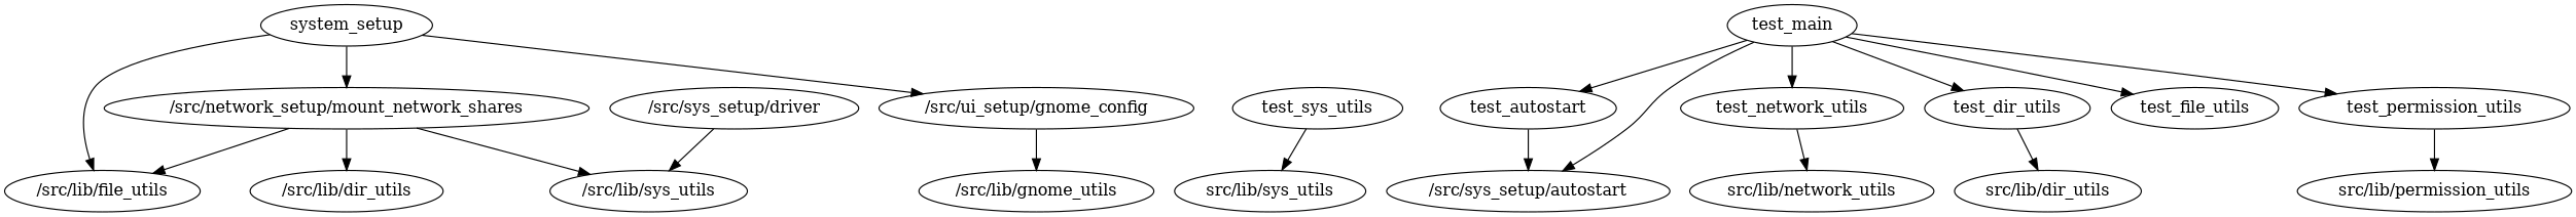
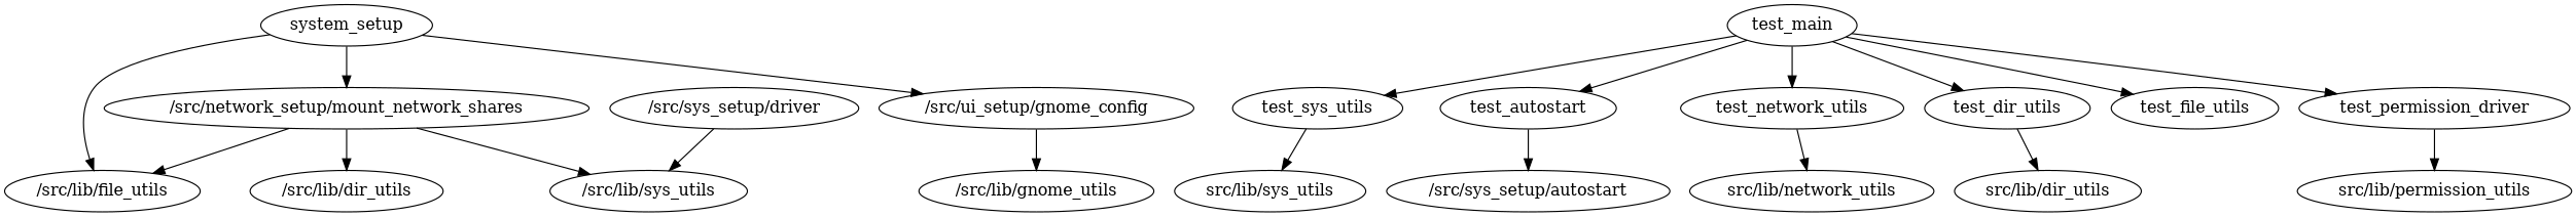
  digraph {
    system_setup
    "/src/network_setup/mount_network_shares"
    "/src/ui_setup/gnome_config"
    "/src/lib/file_utils"
    "/src/sys_setup/driver"
    "/src/lib/sys_utils"
    "/src/lib/dir_utils"
    "/src/lib/gnome_utils"
    test_sys_utils
    "src/lib/sys_utils"
    test_autostart
    "/src/sys_setup/autostart"
    test_network_utils
    "src/lib/network_utils"
    test_main
    test_dir_utils
    test_file_utils
-   test_permission_utils
+   test_permission_utils [label=test_permission_driver]
    "src/lib/dir_utils"
    "src/lib/permission_utils"
    system_setup -> "/src/network_setup/mount_network_shares"
    system_setup -> "/src/ui_setup/gnome_config"
    system_setup -> "/src/lib/file_utils"
    "/src/network_setup/mount_network_shares" -> "/src/lib/file_utils"
    "/src/network_setup/mount_network_shares" -> "/src/lib/sys_utils"
    "/src/network_setup/mount_network_shares" -> "/src/lib/dir_utils"
    "/src/ui_setup/gnome_config" -> "/src/lib/gnome_utils"
    "/src/sys_setup/driver" -> "/src/lib/sys_utils"
    test_sys_utils -> "src/lib/sys_utils"
    test_autostart -> "/src/sys_setup/autostart"
    test_network_utils -> "src/lib/network_utils"
-   test_main -> "/src/sys_setup/autostart"
+   test_main -> test_sys_utils
    test_main -> test_autostart
    test_main -> test_network_utils
    test_main -> test_dir_utils
    test_main -> test_file_utils
    test_main -> test_permission_utils
    test_dir_utils -> "src/lib/dir_utils"
    test_permission_utils -> "src/lib/permission_utils"
  }
